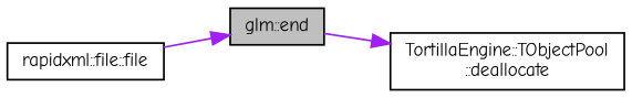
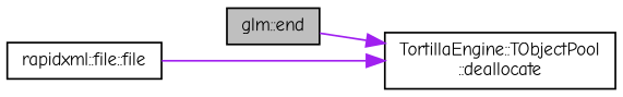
  digraph {
    fontname="Comic Neue"
    rankdir=RL
    node [color=black fillcolor=white fontname="Comic Neue" fontsize=10 shape=record style=filled]
    edge [color=purple dir=back fontname="Comic Neue" fontsize=10 labelfontname=Helvetica labelfontsize=10 style=solid]
    n1 [fillcolor=grey75 fontcolor=black height=0.2 label="glm::end" width=0.4]
    n2 [height=0.2 label="rapidxml::file::file" width=0.4]
    n3 [height=0.2 label="TortillaEngine::TObjectPool\l::deallocate" width=0.4]
-   n1 -> n2
+   n3 -> n2
    n3 -> n1
  }
